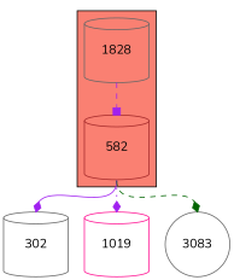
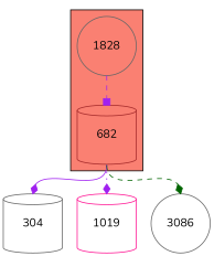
  digraph {
    fontname=Nunito
    node [color=gray40 fontname=Nunito shape=cylinder]
    edge [arrowhead=diamond color=purple fontname=Nunito headport=n style=dashed tailport=s]
-   1828 [height=1 width=1]
-   682 [color=brown height=1 width=1 label=582]
-   302 [height=1 width=1]
+   1828 [height=1 shape=ellipse width=1]
+   682 [color=brown height=1 width=1]
+   302 [height=1 width=1 label=304]
    1019 [color=deeppink height=1 width=1]
-   3086 [height=1 shape=ellipse width=1 label=3083]
+   3086 [height=1 shape=ellipse width=1]
    subgraph cluster_1 {
      fillcolor=salmon
      style=filled
      1828
      682
    }
    1828 -> 682 [arrowhead=box]
    682 -> 302 [style=solid]
    682 -> 1019 [style=dotted]
    682 -> 3086 [color=darkgreen]
  }
